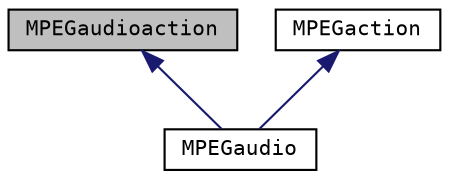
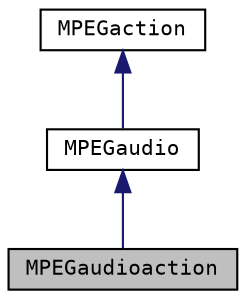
  digraph {
    fontname="DejaVu Sans Mono"
    node [color=black fillcolor=white fontname="DejaVu Sans Mono" fontsize=10 shape=record style=filled]
    edge [color=midnightblue dir=back fontname="DejaVu Sans Mono" fontsize=10 labelfontname=Helvetica labelfontsize=10 style=solid]
    n1 [fillcolor=grey75 fontcolor=black height=0.2 label=MPEGaudioaction width=0.4]
    n2 [height=0.2 label=MPEGaudio width=0.4]
    n3 [height=0.2 label=MPEGaction width=0.4]
-   n1 -> n2
+   n2 -> n1
    n3 -> n2
  }
